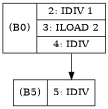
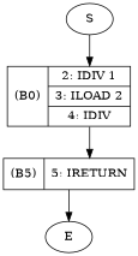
  digraph {
    node [shape=ellipse]
    edge [headport=top tailport=bottom]
+   n1 [label=S]
    n2 [label="\(B0\) | { <top> 2: IDIV 1 |3: ILOAD 2 | <bottom> 4: IDIV  }" shape=record]
-   n3 [label="\(B5\) | { <top> 5: IDIV  }" shape=record]
+   n3 [label="\(B5\) | { <top> 5: IRETURN  }" shape=record]
+   n4 [label=E]
+   n1 -> n2
    n2 -> n3
+   n3 -> n4
  }
